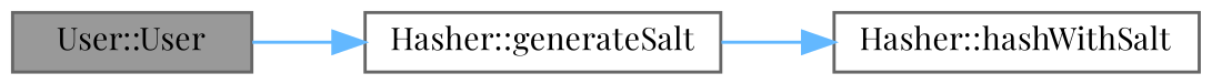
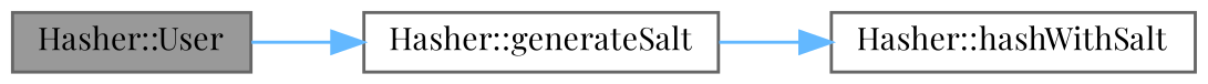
  digraph {
    fontname="Playfair Display"
    rankdir=LR
    node [color=grey40 fillcolor=white fontname="Playfair Display" fontsize=10 shape=box style=filled]
    edge [color=steelblue1 fontname="Playfair Display" fontsize=10 labelfontname=Helvetica labelfontsize=10 style=solid]
-   n1 [color=gray40 fillcolor=grey60 fontcolor=black height=0.2 label="User::User" width=0.4]
+   n1 [color=gray40 fillcolor=grey60 fontcolor=black height=0.2 label="Hasher::User" width=0.4]
    n2 [height=0.2 label="Hasher::generateSalt" width=0.4]
    n3 [height=0.2 label="Hasher::hashWithSalt" width=0.4]
    n1 -> n2
    n2 -> n3
  }
